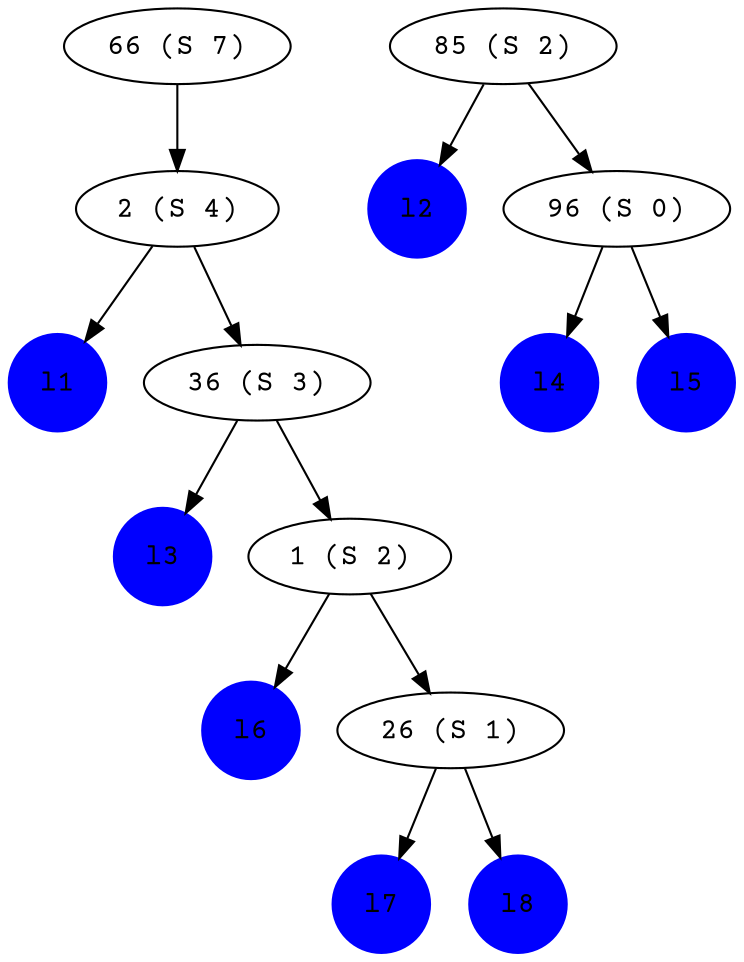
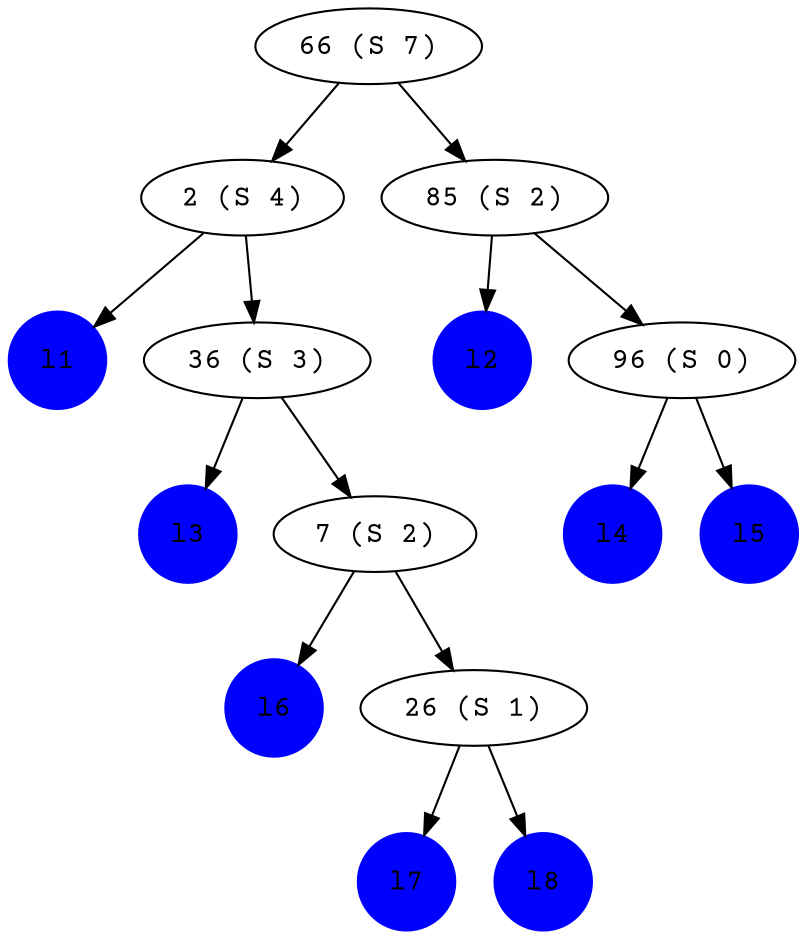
  digraph {
    fontname="Courier Prime"
    ordering=out
    node [color=blue fillcolor=blue fontname="Courier Prime" shape=circle style=filled]
    edge [fontname="Courier Prime"]
    l1 [width=.3]
    l2 [width=.3]
    l3 [width=.3]
    l4 [width=.3]
    l5 [width=.3]
    l6 [width=.3]
    l7 [width=.3]
    l8 [width=.3]
    n9 [label="66 (S 7)" color="" fillcolor="" shape="" style=""]
    n10 [label="2 (S 4)" color="" fillcolor="" shape="" style=""]
    n11 [label="85 (S 2)" color="" fillcolor="" shape="" style=""]
    n12 [label="36 (S 3)" color="" fillcolor="" shape="" style=""]
    n13 [label="96 (S 0)" color="" fillcolor="" shape="" style=""]
-   n14 [label="1 (S 2)" color="" fillcolor="" shape="" style=""]
+   n14 [label="7 (S 2)" color="" fillcolor="" shape="" style=""]
    n15 [label="26 (S 1)" color="" fillcolor="" shape="" style=""]
    subgraph sub_1 {
      l1
      l2
      l3
      l4
      l5
      l6
      l7
      l8
    }
    subgraph sub_2 {
      n9
    }
    subgraph sub_3 {
      n10
    }
    subgraph sub_4 {
      n11
    }
    subgraph sub_5 {
      n12
    }
    subgraph sub_6 {
      n13
    }
    subgraph sub_7 {
      n14
    }
    subgraph sub_8 {
      n15
    }
    n9 -> n10
+   n9 -> n11
    n10 -> l1
    n10 -> n12
    n11 -> l2
    n11 -> n13
    n12 -> l3
    n12 -> n14
    n13 -> l4
    n13 -> l5
    n14 -> l6
    n14 -> n15
    n15 -> l7
    n15 -> l8
  }
